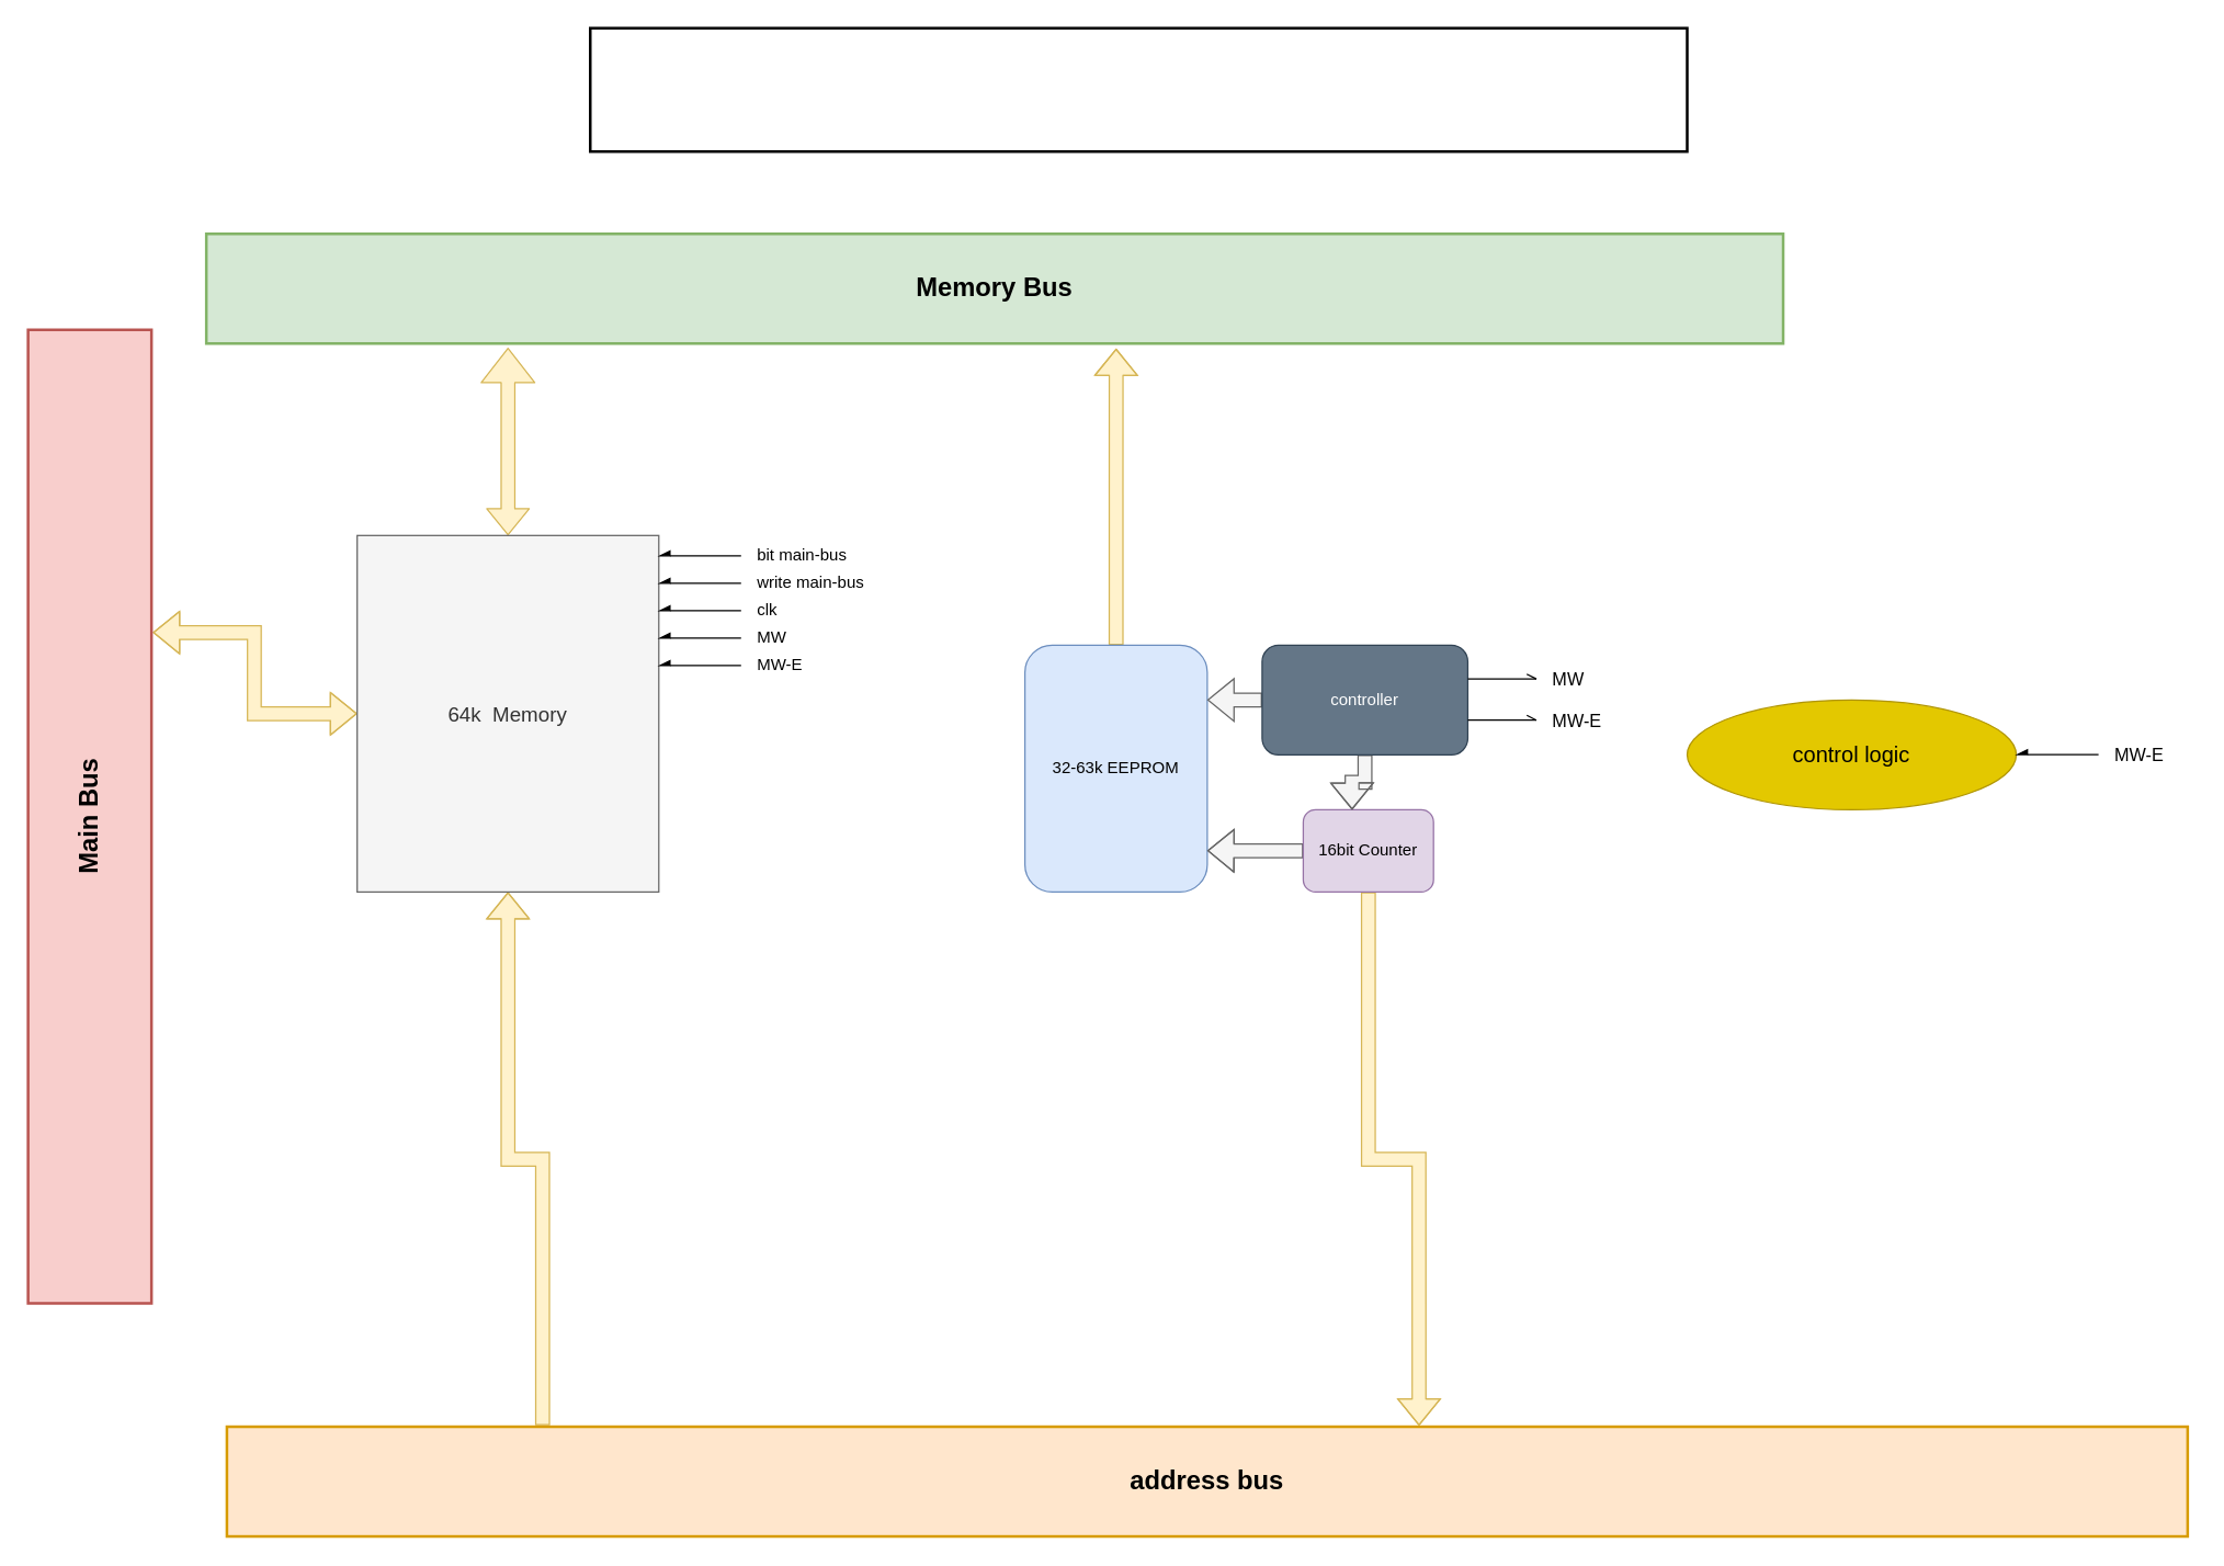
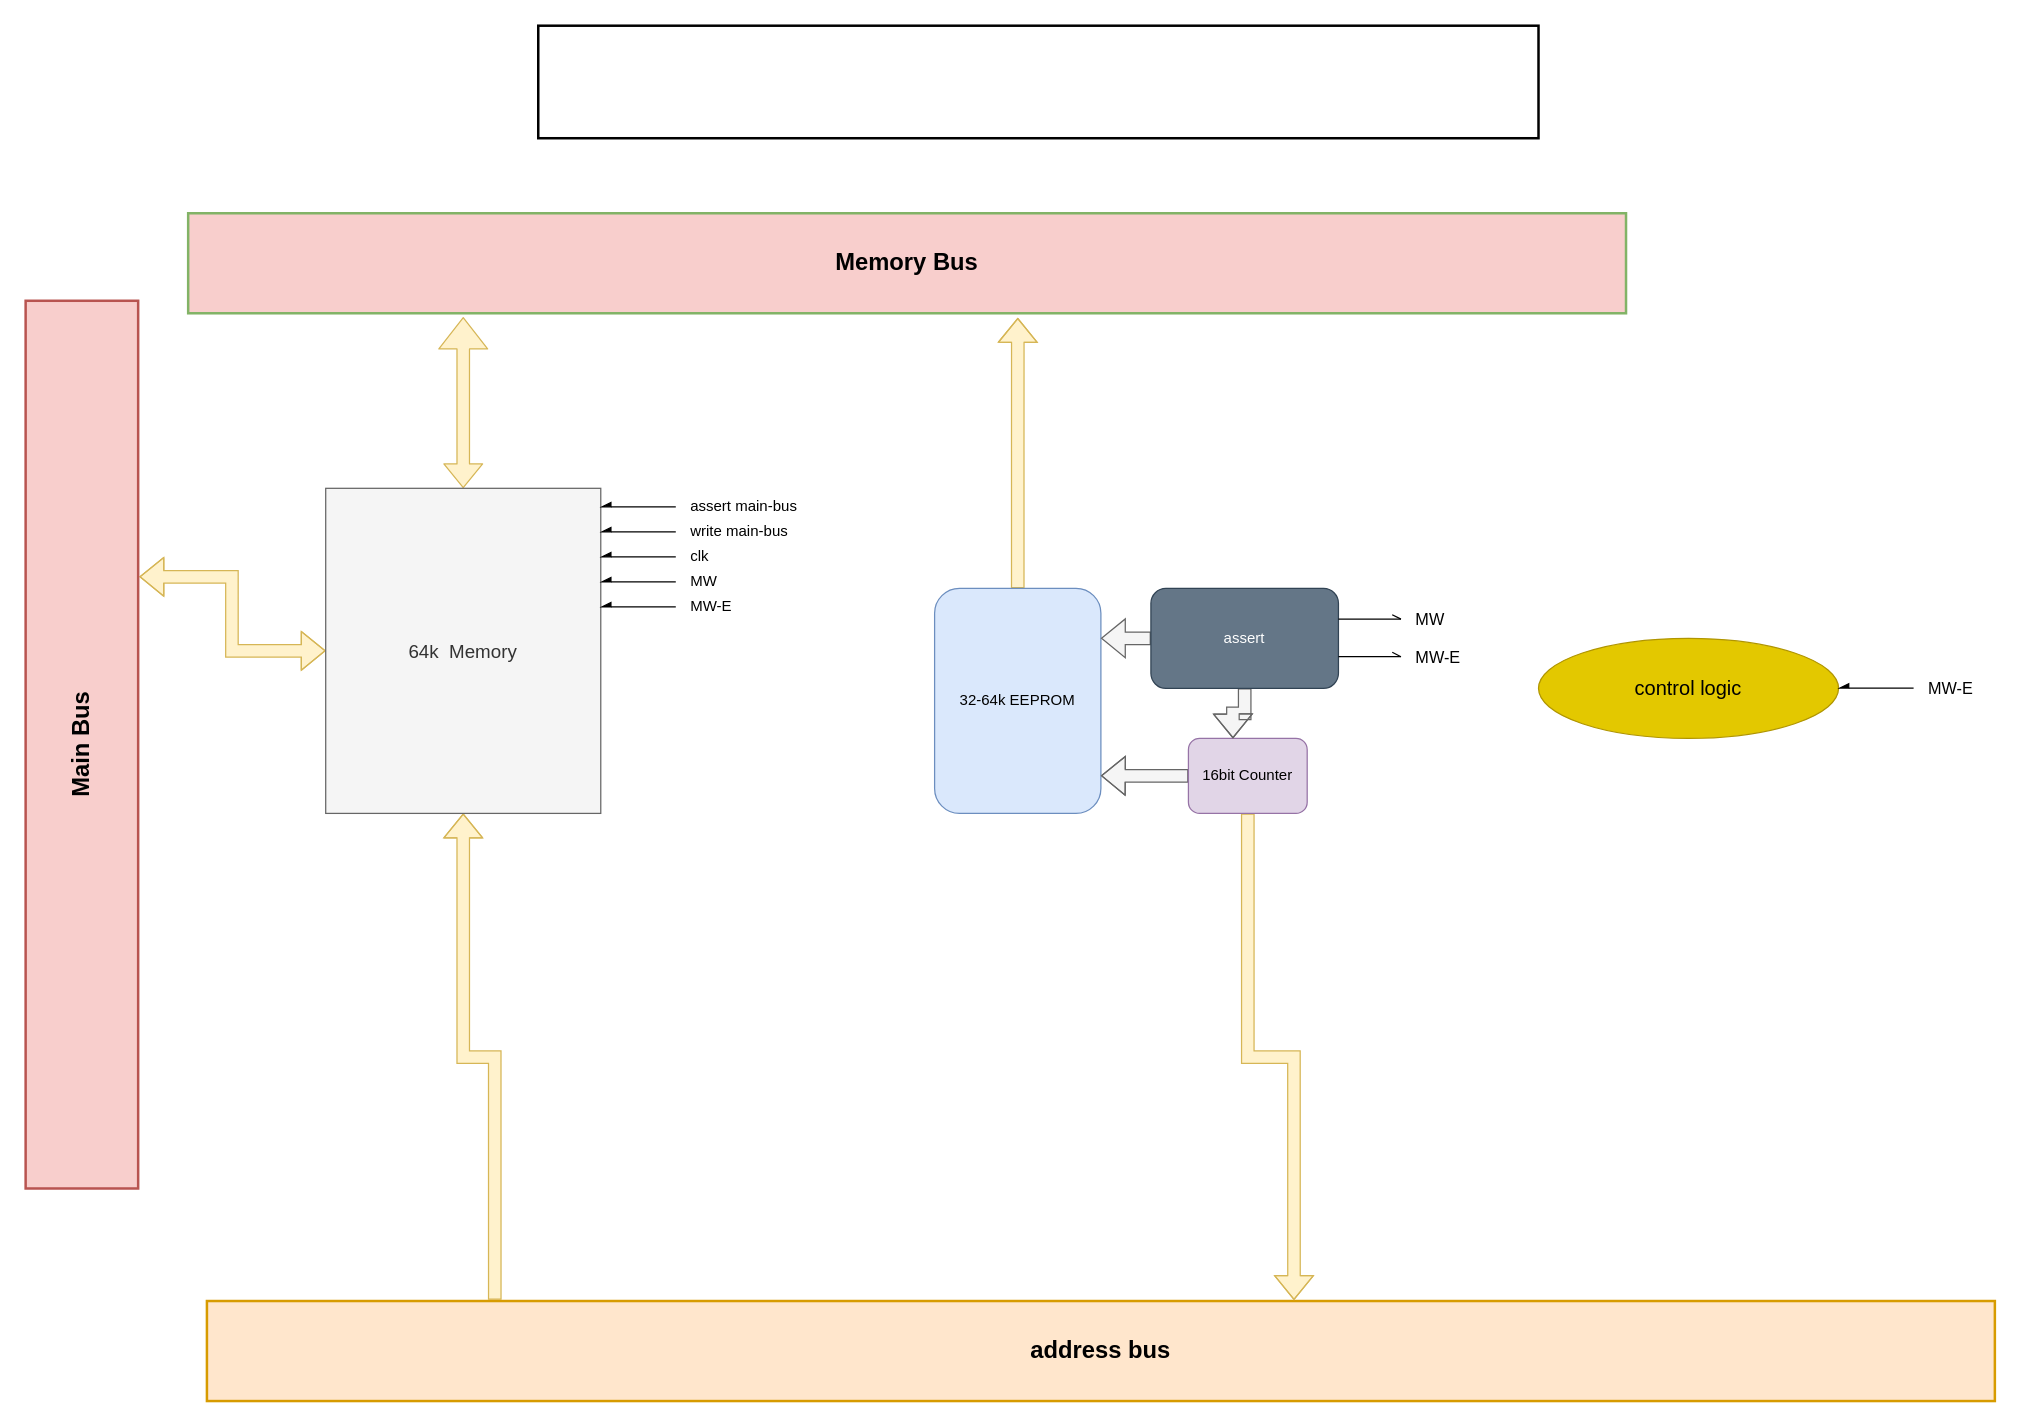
  <mxCell id="0" style=";html=1;" />
  <mxCell id="1" style=";html=1;" parent="0" />
- <mxCell id="2" value="Memory Bus" style="rounded=0;whiteSpace=wrap;html=1;fillColor=#d5e8d4;strokeColor=#82b366;fontStyle=1;labelBackgroundColor=none;labelBorderColor=none;horizontal=1;fontSize=19;shadow=0;glass=0;strokeWidth=2;" vertex="1" parent="1"><mxGeometry x="150" y="170" width="1150" height="80" as="geometry" /></mxCell>
+ <mxCell id="2" value="Memory Bus" style="rounded=0;whiteSpace=wrap;html=1;fillColor=#f8cecc;strokeColor=#82b366;fontStyle=1;labelBackgroundColor=none;labelBorderColor=none;horizontal=1;fontSize=19;shadow=0;glass=0;strokeWidth=2;" vertex="1" parent="1"><mxGeometry x="150" y="170" width="1150" height="80" as="geometry" /></mxCell>
  <mxCell id="3" style="edgeStyle=orthogonalEdgeStyle;orthogonalLoop=1;jettySize=auto;html=1;exitX=0.5;exitY=0;exitDx=0;exitDy=0;curved=1;shape=flexArrow;fillColor=#fff2cc;strokeColor=#d6b656;endWidth=28;endSize=8;startArrow=block;" edge="1" parent="1" source="6"><mxGeometry relative="1" as="geometry"><mxPoint x="370" y="253" as="targetPoint" /><Array as="points"><mxPoint x="370" y="253" /></Array></mxGeometry></mxCell>
  <mxCell id="4" style="edgeStyle=orthogonalEdgeStyle;shape=flexArrow;rounded=0;orthogonalLoop=1;jettySize=auto;html=1;exitX=0;exitY=0.5;exitDx=0;exitDy=0;entryX=1.011;entryY=0.311;entryDx=0;entryDy=0;entryPerimeter=0;endArrow=block;startArrow=block;fillColor=#fff2cc;strokeColor=#d6b656;" edge="1" parent="1" source="6" target="7"><mxGeometry relative="1" as="geometry" /></mxCell>
  <mxCell id="5" style="edgeStyle=orthogonalEdgeStyle;shape=flexArrow;rounded=0;orthogonalLoop=1;jettySize=auto;html=1;entryX=0.161;entryY=-0.012;entryDx=0;entryDy=0;entryPerimeter=0;fillColor=#fff2cc;strokeColor=#d6b656;startArrow=block;endArrow=none;endFill=0;" edge="1" parent="1" source="6" target="8"><mxGeometry relative="1" as="geometry" /></mxCell>
  <mxCell id="6" value="64k&amp;nbsp; Memory" style="rounded=0;whiteSpace=wrap;html=1;fillColor=#f5f5f5;fontColor=#333333;strokeColor=#666666;fontSize=15;" vertex="1" parent="1"><mxGeometry x="260" y="390" width="220" height="260" as="geometry" /></mxCell>
  <mxCell id="7" value="Main Bus" style="rounded=0;whiteSpace=wrap;html=1;horizontal=0;fontSize=19;fontStyle=1;fillColor=#f8cecc;strokeColor=#b85450;strokeWidth=2;" vertex="1" parent="1"><mxGeometry x="20" y="240" width="90" height="710" as="geometry" /></mxCell>
  <mxCell id="8" value="address bus" style="rounded=0;whiteSpace=wrap;html=1;fillColor=#ffe6cc;strokeColor=#d79b00;strokeWidth=2;fontSize=19;fontStyle=1" vertex="1" parent="1"><mxGeometry x="165" y="1040" width="1430" height="80" as="geometry" /></mxCell>
  <mxCell id="9" value="" style="endArrow=none;html=1;rounded=0;endFill=0;startArrow=async;startFill=1;" edge="1" parent="1"><mxGeometry width="50" height="50" relative="1" as="geometry"><mxPoint x="480" y="404.76" as="sourcePoint" /><mxPoint x="540" y="404.76" as="targetPoint" /></mxGeometry></mxCell>
- <mxCell id="10" value="bit main-bus" style="text;html=1;align=left;verticalAlign=middle;resizable=0;points=[];autosize=1;strokeColor=none;fillColor=none;" vertex="1" parent="1"><mxGeometry x="550" y="390" width="110" height="30" as="geometry" /></mxCell>
+ <mxCell id="10" value="assert main-bus" style="text;html=1;align=left;verticalAlign=middle;resizable=0;points=[];autosize=1;strokeColor=none;fillColor=none;" vertex="1" parent="1"><mxGeometry x="550" y="390" width="110" height="30" as="geometry" /></mxCell>
  <mxCell id="11" value="" style="endArrow=none;html=1;rounded=0;endFill=0;startArrow=async;startFill=1;fontStyle=1" edge="1" parent="1"><mxGeometry width="50" height="50" relative="1" as="geometry"><mxPoint x="480" y="424.76" as="sourcePoint" /><mxPoint x="540" y="424.76" as="targetPoint" /></mxGeometry></mxCell>
  <mxCell id="12" value="write main-bus" style="text;html=1;align=left;verticalAlign=middle;resizable=0;points=[];autosize=1;strokeColor=none;fillColor=none;" vertex="1" parent="1"><mxGeometry x="550" y="410" width="100" height="30" as="geometry" /></mxCell>
  <mxCell id="13" value="clk" style="text;html=1;align=left;verticalAlign=middle;resizable=0;points=[];autosize=1;strokeColor=none;fillColor=none;" vertex="1" parent="1"><mxGeometry x="550" y="430" width="40" height="30" as="geometry" /></mxCell>
  <mxCell id="14" value="" style="endArrow=none;html=1;rounded=0;endFill=0;startArrow=async;startFill=1;" edge="1" parent="1"><mxGeometry width="50" height="50" relative="1" as="geometry"><mxPoint x="480" y="444.76" as="sourcePoint" /><mxPoint x="540" y="444.76" as="targetPoint" /></mxGeometry></mxCell>
  <mxCell id="15" style="edgeStyle=orthogonalEdgeStyle;shape=flexArrow;rounded=0;orthogonalLoop=1;jettySize=auto;html=1;entryX=0.577;entryY=1.046;entryDx=0;entryDy=0;entryPerimeter=0;fillColor=#fff2cc;strokeColor=#d6b656;" edge="1" parent="1" source="16" target="2"><mxGeometry relative="1" as="geometry" /></mxCell>
- <mxCell id="16" value="32-63k EEPROM" style="rounded=1;whiteSpace=wrap;html=1;fillColor=#dae8fc;strokeColor=#6c8ebf;" vertex="1" parent="1"><mxGeometry x="747" y="470" width="133" height="180" as="geometry" /></mxCell>
+ <mxCell id="16" value="32-64k EEPROM" style="rounded=1;whiteSpace=wrap;html=1;fillColor=#dae8fc;strokeColor=#6c8ebf;" vertex="1" parent="1"><mxGeometry x="747" y="470" width="133" height="180" as="geometry" /></mxCell>
  <mxCell id="17" style="edgeStyle=orthogonalEdgeStyle;shape=flexArrow;rounded=0;orthogonalLoop=1;jettySize=auto;html=1;exitX=0;exitY=0.5;exitDx=0;exitDy=0;entryX=1;entryY=0.149;entryDx=0;entryDy=0;entryPerimeter=0;shadow=0;fillColor=#f5f5f5;strokeColor=#666666;" edge="1" parent="1" source="19"><mxGeometry relative="1" as="geometry"><mxPoint x="880" y="619.8" as="targetPoint" /></mxGeometry></mxCell>
  <mxCell id="18" value="" style="edgeStyle=orthogonalEdgeStyle;shape=flexArrow;rounded=0;orthogonalLoop=1;jettySize=auto;html=1;entryX=0.608;entryY=-0.01;entryDx=0;entryDy=0;entryPerimeter=0;fillColor=#fff2cc;strokeColor=#d6b656;" edge="1" parent="1" source="19" target="8"><mxGeometry relative="1" as="geometry"><mxPoint x="1010" y="670" as="targetPoint" /></mxGeometry></mxCell>
  <mxCell id="19" value="16bit Counter" style="rounded=1;whiteSpace=wrap;html=1;fillColor=#e1d5e7;strokeColor=#9673a6;" vertex="1" parent="1"><mxGeometry x="950" y="590" width="95" height="60" as="geometry" /></mxCell>
  <mxCell id="20" value="MW" style="text;html=1;align=left;verticalAlign=middle;resizable=0;points=[];autosize=1;strokeColor=none;fillColor=none;" vertex="1" parent="1"><mxGeometry x="550" y="450" width="40" height="30" as="geometry" /></mxCell>
  <mxCell id="21" value="MW-E" style="text;html=1;align=left;verticalAlign=middle;resizable=0;points=[];autosize=1;strokeColor=none;fillColor=none;" vertex="1" parent="1"><mxGeometry x="550" y="470" width="60" height="30" as="geometry" /></mxCell>
  <mxCell id="22" value="" style="endArrow=none;html=1;rounded=0;endFill=0;startArrow=async;startFill=1;" edge="1" parent="1"><mxGeometry width="50" height="50" relative="1" as="geometry"><mxPoint x="480" y="464.83" as="sourcePoint" /><mxPoint x="540" y="464.83" as="targetPoint" /></mxGeometry></mxCell>
  <mxCell id="23" value="" style="endArrow=none;html=1;rounded=0;endFill=0;startArrow=async;startFill=1;" edge="1" parent="1"><mxGeometry width="50" height="50" relative="1" as="geometry"><mxPoint x="480" y="484.83" as="sourcePoint" /><mxPoint x="540" y="484.83" as="targetPoint" /></mxGeometry></mxCell>
  <mxCell id="24" value="control logic" style="ellipse;whiteSpace=wrap;html=1;fillColor=#e3c800;fontColor=#000000;strokeColor=#B09500;fontSize=16;" vertex="1" parent="1"><mxGeometry x="1230" y="510" width="240" height="80" as="geometry" /></mxCell>
  <mxCell id="25" value="" style="endArrow=none;html=1;rounded=0;endFill=0;startArrow=async;startFill=1;" edge="1" parent="1"><mxGeometry width="50" height="50" relative="1" as="geometry"><mxPoint x="1470" y="549.76" as="sourcePoint" /><mxPoint x="1530" y="549.76" as="targetPoint" /></mxGeometry></mxCell>
  <mxCell id="26" value="MW-E" style="text;html=1;align=left;verticalAlign=middle;resizable=0;points=[];autosize=1;strokeColor=none;fillColor=none;fontSize=13;" vertex="1" parent="1"><mxGeometry x="1540" y="535" width="60" height="30" as="geometry" /></mxCell>
  <mxCell id="27" style="edgeStyle=orthogonalEdgeStyle;rounded=0;orthogonalLoop=1;jettySize=auto;html=1;entryX=1;entryY=0.222;entryDx=0;entryDy=0;entryPerimeter=0;shape=flexArrow;fillColor=#f5f5f5;strokeColor=#666666;" edge="1" parent="1" source="29" target="16"><mxGeometry relative="1" as="geometry" /></mxCell>
  <mxCell id="28" style="edgeStyle=orthogonalEdgeStyle;rounded=0;orthogonalLoop=1;jettySize=auto;html=1;entryX=0.375;entryY=0;entryDx=0;entryDy=0;entryPerimeter=0;fillColor=#f5f5f5;strokeColor=#666666;shape=flexArrow;" edge="1" parent="1" source="29" target="19"><mxGeometry relative="1" as="geometry" /></mxCell>
- <mxCell id="29" value="controller" style="rounded=1;whiteSpace=wrap;html=1;fillColor=#647687;fontColor=#ffffff;strokeColor=#314354;" vertex="1" parent="1"><mxGeometry x="920" y="470" width="150" height="80" as="geometry" /></mxCell>
+ <mxCell id="29" value="assert" style="rounded=1;whiteSpace=wrap;html=1;fillColor=#647687;fontColor=#ffffff;strokeColor=#314354;" vertex="1" parent="1"><mxGeometry x="920" y="470" width="150" height="80" as="geometry" /></mxCell>
  <mxCell id="30" value="" style="endArrow=openAsync;html=1;rounded=0;endFill=0;" edge="1" parent="1"><mxGeometry width="50" height="50" relative="1" as="geometry"><mxPoint x="1070" y="494.66" as="sourcePoint" /><mxPoint x="1120" y="494.66" as="targetPoint" /></mxGeometry></mxCell>
  <mxCell id="31" value="" style="endArrow=openAsync;html=1;rounded=0;endFill=0;" edge="1" parent="1"><mxGeometry width="50" height="50" relative="1" as="geometry"><mxPoint x="1070" y="524.66" as="sourcePoint" /><mxPoint x="1120" y="524.66" as="targetPoint" /><Array as="points"><mxPoint x="1100" y="524.66" /></Array></mxGeometry></mxCell>
  <mxCell id="32" value="MW" style="text;html=1;align=left;verticalAlign=middle;resizable=0;points=[];autosize=1;strokeColor=none;fillColor=none;fontSize=13;" vertex="1" parent="1"><mxGeometry x="1130" y="480" width="50" height="30" as="geometry" /></mxCell>
  <mxCell id="33" value="MW-E" style="text;html=1;align=left;verticalAlign=middle;resizable=0;points=[];autosize=1;strokeColor=none;fillColor=none;fontSize=13;" vertex="1" parent="1"><mxGeometry x="1130" y="510" width="60" height="30" as="geometry" /></mxCell>
  <mxCell id="34" value="" style="rounded=0;whiteSpace=wrap;html=1;fillColor=none;strokeWidth=2;" vertex="1" parent="1"><mxGeometry x="430" y="20" width="800" height="90" as="geometry" /></mxCell>
